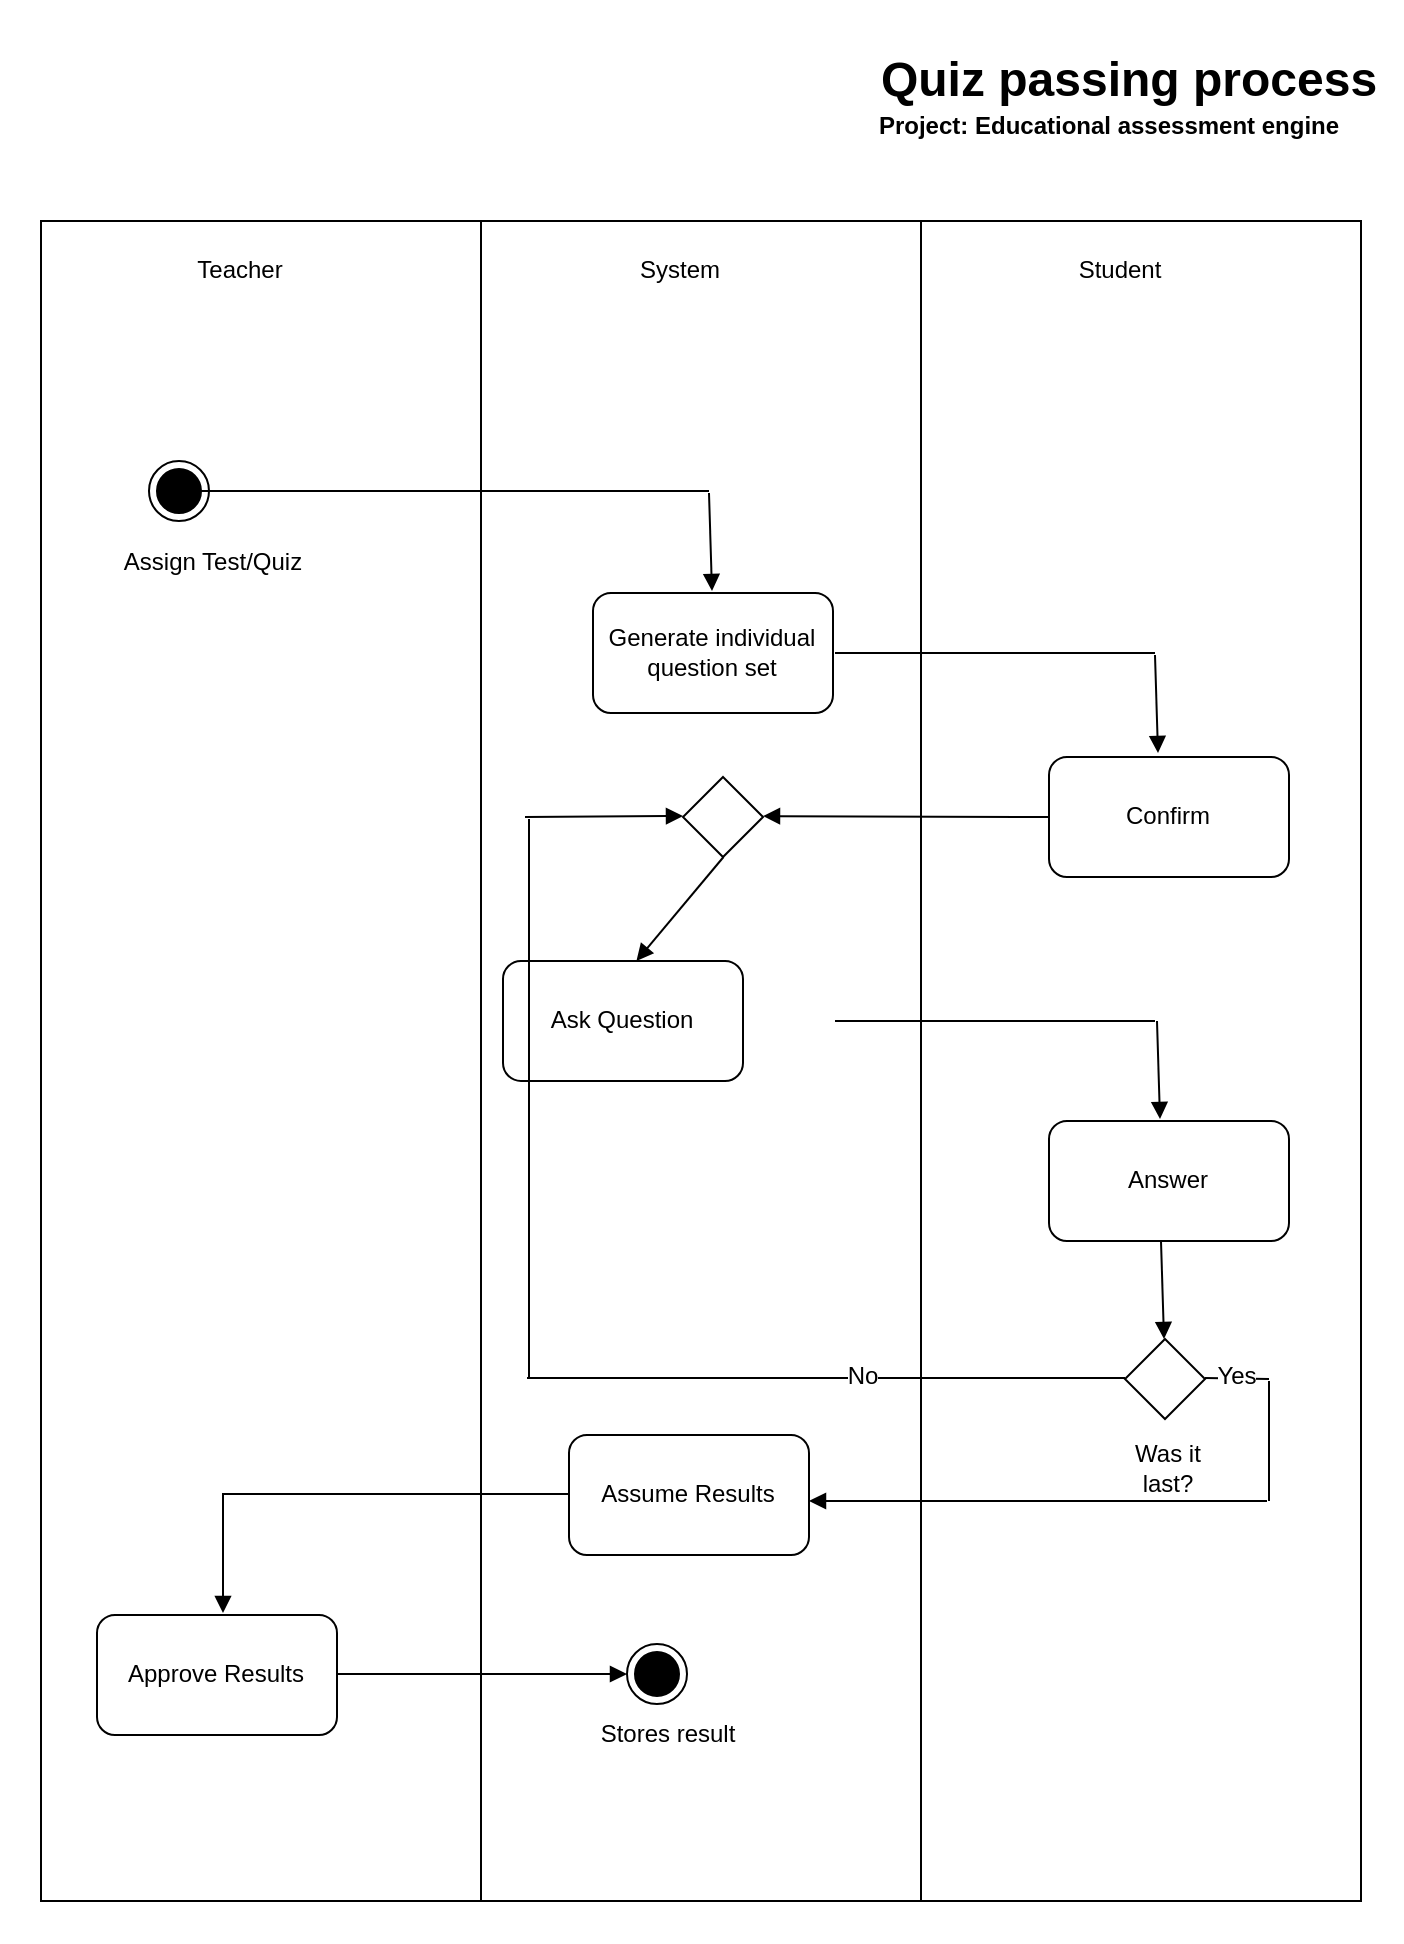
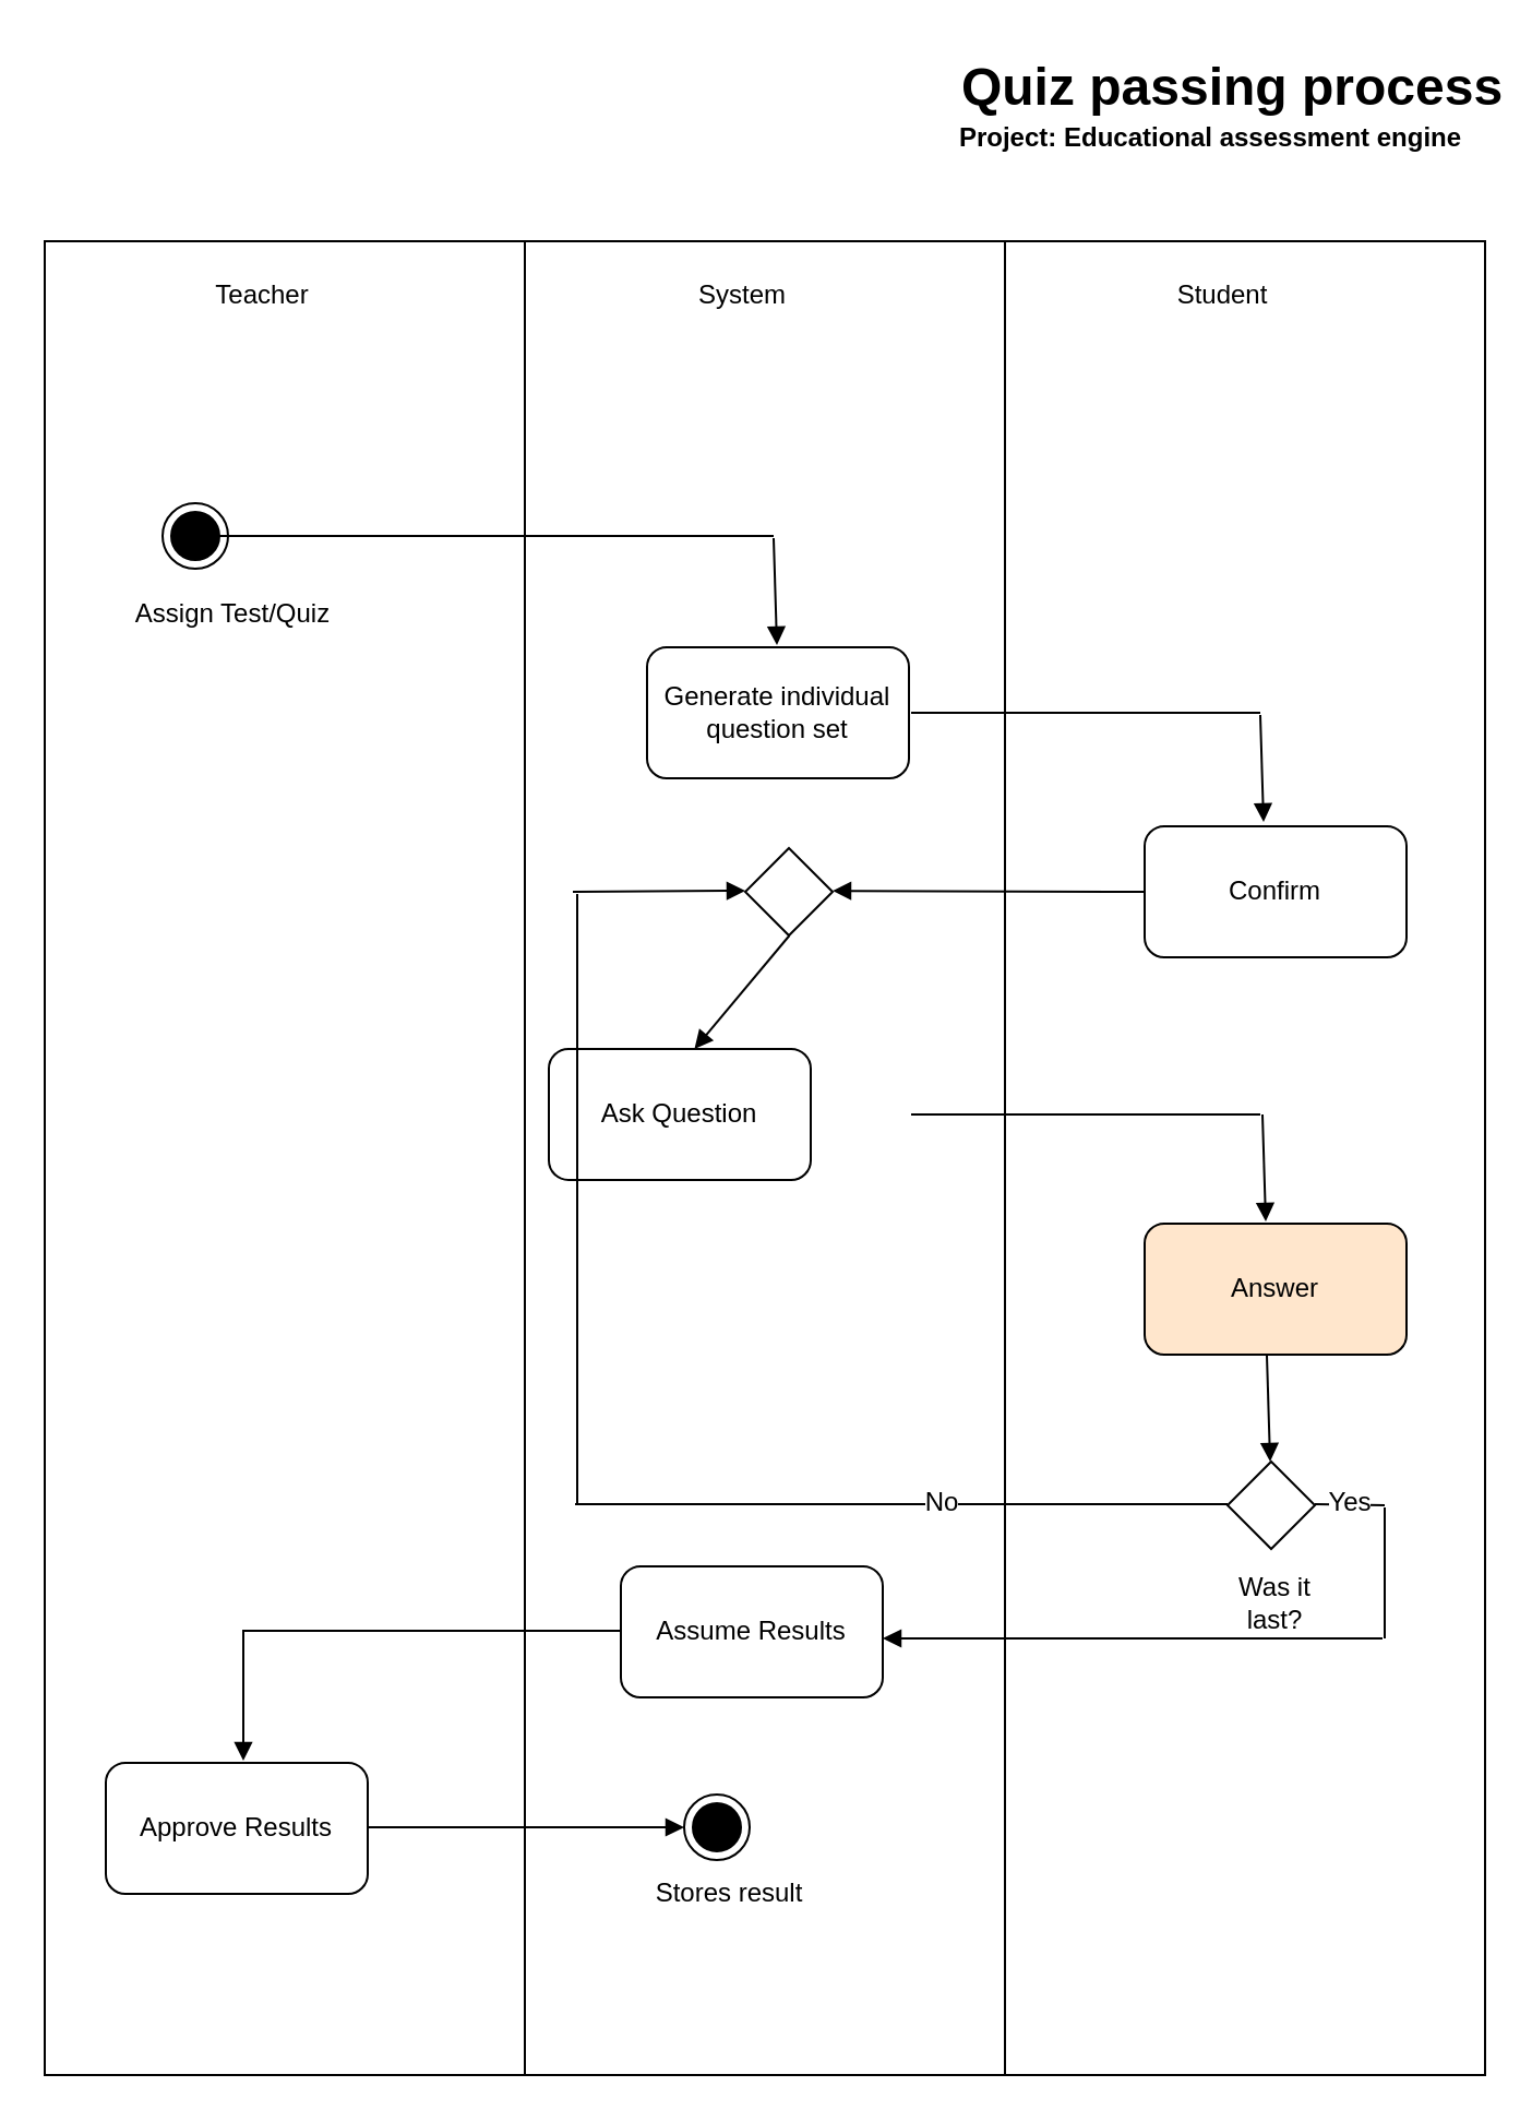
  <mxCell id="0" />
  <mxCell id="1" parent="0" />
  <mxCell id="2" value="" style="rounded=0;whiteSpace=wrap;html=1;" vertex="1" parent="1"><mxGeometry x="20" y="110" width="220" height="840" as="geometry" /></mxCell>
  <mxCell id="3" value="Quiz passing process" style="text;strokeColor=none;fillColor=none;html=1;fontSize=24;fontStyle=1;verticalAlign=middle;align=center;" vertex="1" parent="1"><mxGeometry x="514" y="20" width="100" height="40" as="geometry" /></mxCell>
  <mxCell id="4" value="Project: Educational assessment engine" style="text;align=center;fontStyle=1;verticalAlign=middle;spacingLeft=3;spacingRight=3;strokeColor=none;rotatable=0;points=[[0,0.5],[1,0.5]];portConstraint=eastwest;html=1;" vertex="1" parent="1"><mxGeometry x="514" y="50" width="80" height="26" as="geometry" /></mxCell>
  <mxCell id="5" style="edgeStyle=orthogonalEdgeStyle;rounded=0;orthogonalLoop=1;jettySize=auto;html=1;exitX=1;exitY=0.5;exitDx=0;exitDy=0;" edge="1" parent="1" source="4" target="4"><mxGeometry relative="1" as="geometry" /></mxCell>
  <mxCell id="6" value="Teacher" style="text;html=1;strokeColor=none;fillColor=none;align=center;verticalAlign=middle;whiteSpace=wrap;rounded=0;" vertex="1" parent="1"><mxGeometry x="90" y="120" width="60" height="30" as="geometry" /></mxCell>
  <mxCell id="7" value="" style="rounded=0;whiteSpace=wrap;html=1;" vertex="1" parent="1"><mxGeometry x="240" y="110" width="220" height="840" as="geometry" /></mxCell>
  <mxCell id="8" value="System" style="text;html=1;strokeColor=none;fillColor=none;align=center;verticalAlign=middle;whiteSpace=wrap;rounded=0;" vertex="1" parent="1"><mxGeometry x="310" y="120" width="60" height="30" as="geometry" /></mxCell>
  <mxCell id="9" value="" style="rounded=0;whiteSpace=wrap;html=1;" vertex="1" parent="1"><mxGeometry x="460" y="110" width="220" height="840" as="geometry" /></mxCell>
  <mxCell id="10" value="Student" style="text;html=1;strokeColor=none;fillColor=none;align=center;verticalAlign=middle;whiteSpace=wrap;rounded=0;" vertex="1" parent="1"><mxGeometry x="530" y="120" width="60" height="30" as="geometry" /></mxCell>
  <mxCell id="11" value="" style="ellipse;html=1;shape=endState;fillColor=#000000;strokeColor=#000000;" vertex="1" parent="1"><mxGeometry x="74" y="230" width="30" height="30" as="geometry" /></mxCell>
  <mxCell id="12" value="" style="line;strokeWidth=1;fillColor=none;align=left;verticalAlign=middle;spacingTop=-1;spacingLeft=3;spacingRight=3;rotatable=0;labelPosition=right;points=[];portConstraint=eastwest;strokeColor=inherit;" vertex="1" parent="1"><mxGeometry x="100" y="241" width="254" height="8" as="geometry" /></mxCell>
  <mxCell id="13" value="" style="endArrow=block;html=1;rounded=0;endFill=1;" edge="1" parent="1"><mxGeometry width="50" height="50" relative="1" as="geometry"><mxPoint x="354" y="246" as="sourcePoint" /><mxPoint x="355.5" y="295" as="targetPoint" /></mxGeometry></mxCell>
  <mxCell id="14" value="Generate individual question set" style="rounded=1;whiteSpace=wrap;html=1;" vertex="1" parent="1"><mxGeometry x="296" y="296" width="120" height="60" as="geometry" /></mxCell>
  <mxCell id="15" value="" style="line;strokeWidth=1;fillColor=none;align=left;verticalAlign=middle;spacingTop=-1;spacingLeft=3;spacingRight=3;rotatable=0;labelPosition=right;points=[];portConstraint=eastwest;strokeColor=inherit;" vertex="1" parent="1"><mxGeometry x="417" y="322" width="160" height="8" as="geometry" /></mxCell>
  <mxCell id="16" value="" style="endArrow=block;html=1;rounded=0;endFill=1;" edge="1" parent="1"><mxGeometry width="50" height="50" relative="1" as="geometry"><mxPoint x="577" y="327" as="sourcePoint" /><mxPoint x="578.5" y="376" as="targetPoint" /></mxGeometry></mxCell>
  <mxCell id="17" value="Confirm" style="rounded=1;whiteSpace=wrap;html=1;" vertex="1" parent="1"><mxGeometry x="524" y="378" width="120" height="60" as="geometry" /></mxCell>
  <mxCell id="18" value="" style="endArrow=block;html=1;rounded=0;endFill=1;entryX=0.7;entryY=0.522;entryDx=0;entryDy=0;entryPerimeter=0;exitX=0;exitY=0.5;exitDx=0;exitDy=0;" edge="1" parent="1" source="17"><mxGeometry width="50" height="50" relative="1" as="geometry"><mxPoint x="511" y="407.5" as="sourcePoint" /><mxPoint x="381" y="407.54" as="targetPoint" /></mxGeometry></mxCell>
  <mxCell id="19" value="" style="rhombus;whiteSpace=wrap;html=1;" vertex="1" parent="1"><mxGeometry x="341" y="388" width="40" height="40" as="geometry" /></mxCell>
  <mxCell id="20" value="" style="endArrow=block;html=1;rounded=0;endFill=1;entryX=0.556;entryY=0;entryDx=0;entryDy=0;entryPerimeter=0;" edge="1" parent="1" target="21"><mxGeometry width="50" height="50" relative="1" as="geometry"><mxPoint x="361.25" y="428" as="sourcePoint" /><mxPoint x="362.75" y="477" as="targetPoint" /></mxGeometry></mxCell>
  <mxCell id="21" value="Ask Question" style="rounded=1;whiteSpace=wrap;html=1;" vertex="1" parent="1"><mxGeometry x="251" y="480" width="120" height="60" as="geometry" /></mxCell>
  <mxCell id="22" value="" style="line;strokeWidth=1;fillColor=none;align=left;verticalAlign=middle;spacingTop=-1;spacingLeft=3;spacingRight=3;rotatable=0;labelPosition=right;points=[];portConstraint=eastwest;strokeColor=inherit;" vertex="1" parent="1"><mxGeometry x="417" y="506" width="160" height="8" as="geometry" /></mxCell>
  <mxCell id="23" value="" style="endArrow=block;html=1;rounded=0;endFill=1;" edge="1" parent="1"><mxGeometry width="50" height="50" relative="1" as="geometry"><mxPoint x="578" y="510" as="sourcePoint" /><mxPoint x="579.5" y="559" as="targetPoint" /></mxGeometry></mxCell>
- <mxCell id="24" value="Answer" style="rounded=1;whiteSpace=wrap;html=1;" vertex="1" parent="1"><mxGeometry x="524" y="560" width="120" height="60" as="geometry" /></mxCell>
+ <mxCell id="24" value="Answer" style="rounded=1;whiteSpace=wrap;html=1;fillColor=#ffe6cc;" vertex="1" parent="1"><mxGeometry x="524" y="560" width="120" height="60" as="geometry" /></mxCell>
  <mxCell id="25" value="" style="endArrow=block;html=1;rounded=0;endFill=1;" edge="1" parent="1"><mxGeometry width="50" height="50" relative="1" as="geometry"><mxPoint x="580" y="620" as="sourcePoint" /><mxPoint x="581.5" y="669" as="targetPoint" /></mxGeometry></mxCell>
  <mxCell id="26" value="" style="rhombus;whiteSpace=wrap;html=1;" vertex="1" parent="1"><mxGeometry x="562" y="669" width="40" height="40" as="geometry" /></mxCell>
  <mxCell id="27" value="" style="endArrow=none;html=1;rounded=0;" edge="1" parent="1"><mxGeometry width="50" height="50" relative="1" as="geometry"><mxPoint x="602" y="688.5" as="sourcePoint" /><mxPoint x="634" y="689" as="targetPoint" /></mxGeometry></mxCell>
  <mxCell id="28" value="&lt;font style=&quot;font-size: 12px;&quot;&gt;Yes&lt;/font&gt;" style="edgeLabel;html=1;align=center;verticalAlign=middle;resizable=0;points=[];" vertex="1" connectable="0" parent="27"><mxGeometry x="-0.063" y="1" relative="1" as="geometry"><mxPoint as="offset" /></mxGeometry></mxCell>
  <mxCell id="29" value="" style="endArrow=none;html=1;rounded=0;" edge="1" parent="1"><mxGeometry width="50" height="50" relative="1" as="geometry"><mxPoint x="634" y="750" as="sourcePoint" /><mxPoint x="634" y="690" as="targetPoint" /></mxGeometry></mxCell>
  <mxCell id="30" value="" style="endArrow=none;html=1;rounded=0;" edge="1" parent="1"><mxGeometry width="50" height="50" relative="1" as="geometry"><mxPoint x="111" y="746.5" as="sourcePoint" /><mxPoint x="284" y="746.5" as="targetPoint" /></mxGeometry></mxCell>
  <mxCell id="31" value="Assume Results" style="rounded=1;whiteSpace=wrap;html=1;" vertex="1" parent="1"><mxGeometry x="284" y="717" width="120" height="60" as="geometry" /></mxCell>
  <mxCell id="32" value="" style="endArrow=block;html=1;rounded=0;endFill=1;" edge="1" parent="1"><mxGeometry width="50" height="50" relative="1" as="geometry"><mxPoint x="633" y="750" as="sourcePoint" /><mxPoint x="404" y="750" as="targetPoint" /></mxGeometry></mxCell>
  <mxCell id="33" value="Was it last?" style="text;html=1;strokeColor=none;fillColor=none;align=center;verticalAlign=middle;whiteSpace=wrap;rounded=0;" vertex="1" parent="1"><mxGeometry x="554" y="719" width="60" height="30" as="geometry" /></mxCell>
  <mxCell id="34" value="" style="endArrow=block;html=1;rounded=0;endFill=1;" edge="1" parent="1"><mxGeometry width="50" height="50" relative="1" as="geometry"><mxPoint x="111" y="746" as="sourcePoint" /><mxPoint x="111" y="806" as="targetPoint" /></mxGeometry></mxCell>
  <mxCell id="35" value="Approve Results" style="rounded=1;whiteSpace=wrap;html=1;" vertex="1" parent="1"><mxGeometry x="48" y="807" width="120" height="60" as="geometry" /></mxCell>
  <mxCell id="36" value="" style="endArrow=block;html=1;rounded=0;endFill=1;" edge="1" parent="1" target="37"><mxGeometry width="50" height="50" relative="1" as="geometry"><mxPoint x="168" y="836.5" as="sourcePoint" /><mxPoint x="328" y="836.5" as="targetPoint" /></mxGeometry></mxCell>
  <mxCell id="37" value="" style="ellipse;html=1;shape=endState;fillColor=#000000;strokeColor=#000000;" vertex="1" parent="1"><mxGeometry x="313" y="821.5" width="30" height="30" as="geometry" /></mxCell>
  <mxCell id="38" value="" style="endArrow=none;html=1;rounded=0;" edge="1" parent="1"><mxGeometry width="50" height="50" relative="1" as="geometry"><mxPoint x="263" y="688.5" as="sourcePoint" /><mxPoint x="562" y="688.5" as="targetPoint" /></mxGeometry></mxCell>
  <mxCell id="39" value="&lt;font style=&quot;font-size: 12px;&quot;&gt;No&lt;/font&gt;" style="edgeLabel;html=1;align=center;verticalAlign=middle;resizable=0;points=[];" vertex="1" connectable="0" parent="38"><mxGeometry x="0.114" y="-3" relative="1" as="geometry"><mxPoint y="-4" as="offset" /></mxGeometry></mxCell>
  <mxCell id="40" value="" style="endArrow=none;html=1;rounded=0;" edge="1" parent="1"><mxGeometry width="50" height="50" relative="1" as="geometry"><mxPoint x="264" y="688" as="sourcePoint" /><mxPoint x="264" y="409" as="targetPoint" /></mxGeometry></mxCell>
  <mxCell id="41" value="" style="endArrow=block;html=1;rounded=0;endFill=1;" edge="1" parent="1"><mxGeometry width="50" height="50" relative="1" as="geometry"><mxPoint x="262" y="408" as="sourcePoint" /><mxPoint x="341" y="407.5" as="targetPoint" /></mxGeometry></mxCell>
  <mxCell id="42" value="Stores result" style="text;html=1;strokeColor=none;fillColor=none;align=center;verticalAlign=middle;whiteSpace=wrap;rounded=0;" vertex="1" parent="1"><mxGeometry x="296" y="851.5" width="76" height="30" as="geometry" /></mxCell>
  <mxCell id="43" value="Assign Test/Quiz" style="text;html=1;strokeColor=none;fillColor=none;align=center;verticalAlign=middle;whiteSpace=wrap;rounded=0;" vertex="1" parent="1"><mxGeometry x="59" y="266" width="95" height="30" as="geometry" /></mxCell>
